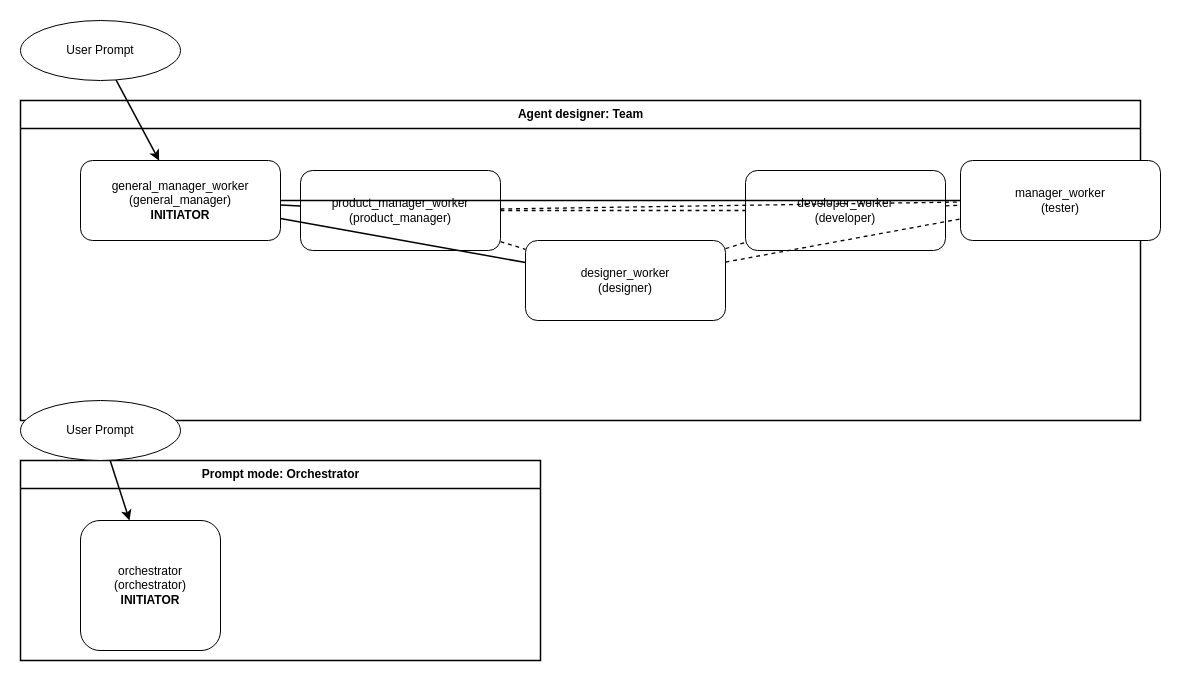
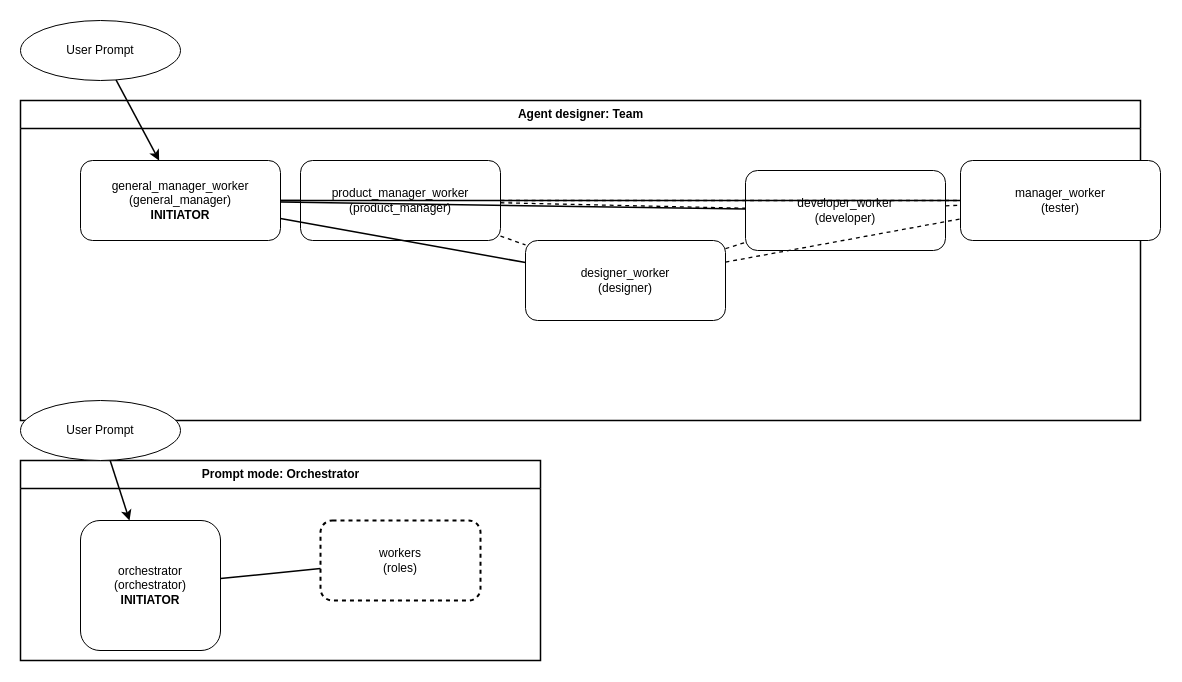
  <mxCell id="0" />
  <mxCell id="1" parent="0" />
  <mxCell id="2" value="Agent designer: Team" style="swimlane;html=1;align=center;verticalAlign=top;startSize=28;container=1;collapsible=0;rounded=0;strokeWidth=1.5;" vertex="1" parent="1"><mxGeometry x="20" y="100" width="1120" height="320" as="geometry" /></mxCell>
  <mxCell id="3" value="general_manager_worker&lt;br/&gt;(general_manager)&lt;br/&gt;&lt;b&gt;INITIATOR&lt;/b&gt;" style="shape=rect;rounded=1;whiteSpace=wrap;html=1;align=center;verticalAlign=middle;" vertex="1" parent="2"><mxGeometry x="60" y="60" width="200" height="80" as="geometry" /></mxCell>
- <mxCell id="4" value="product_manager_worker&lt;br/&gt;(product_manager)" style="shape=rect;rounded=1;whiteSpace=wrap;html=1;align=center;verticalAlign=middle;" vertex="1" parent="2"><mxGeometry x="280" y="70" width="200" height="80" as="geometry" /></mxCell>
+ <mxCell id="4" value="product_manager_worker&lt;br/&gt;(product_manager)" style="shape=rect;rounded=1;whiteSpace=wrap;html=1;align=center;verticalAlign=middle;" vertex="1" parent="2"><mxGeometry x="280" y="60" width="200" height="80" as="geometry" /></mxCell>
  <mxCell id="5" value="designer_worker&lt;br/&gt;(designer)" style="shape=rect;rounded=1;whiteSpace=wrap;html=1;align=center;verticalAlign=middle;" vertex="1" parent="2"><mxGeometry x="505" y="140" width="200" height="80" as="geometry" /></mxCell>
  <mxCell id="6" value="developer_worker&lt;br/&gt;(developer)" style="shape=rect;rounded=1;whiteSpace=wrap;html=1;align=center;verticalAlign=middle;" vertex="1" parent="2"><mxGeometry x="725" y="70" width="200" height="80" as="geometry" /></mxCell>
  <mxCell id="7" value="manager_worker&lt;br/&gt;(tester)" style="shape=rect;rounded=1;whiteSpace=wrap;html=1;align=center;verticalAlign=middle;" vertex="1" parent="2"><mxGeometry x="940" y="60" width="200" height="80" as="geometry" /></mxCell>
  <mxCell id="8" style="endArrow=none;strokeWidth=1.5;" edge="1" parent="2" source="3" target="4"><mxGeometry relative="1" as="geometry" /></mxCell>
  <mxCell id="9" style="endArrow=none;strokeWidth=1.5;" edge="1" parent="2" source="3" target="5"><mxGeometry relative="1" as="geometry" /></mxCell>
+ <mxCell id="10" style="endArrow=none;strokeWidth=1.5;" edge="1" parent="2" source="3" target="6"><mxGeometry relative="1" as="geometry" /></mxCell>
  <mxCell id="11" style="endArrow=none;strokeWidth=1.5;" edge="1" parent="2" source="3" target="7"><mxGeometry relative="1" as="geometry" /></mxCell>
  <mxCell id="12" style="endArrow=none;dashed=1;dashPattern=3 3;strokeWidth=1.3;" edge="1" parent="2" source="4" target="5"><mxGeometry relative="1" as="geometry" /></mxCell>
  <mxCell id="13" style="endArrow=none;dashed=1;dashPattern=3 3;strokeWidth=1.3;" edge="1" parent="2" source="4" target="6"><mxGeometry relative="1" as="geometry" /></mxCell>
  <mxCell id="14" style="endArrow=none;dashed=1;dashPattern=3 3;strokeWidth=1.3;" edge="1" parent="2" source="4" target="7"><mxGeometry relative="1" as="geometry" /></mxCell>
  <mxCell id="15" style="endArrow=none;dashed=1;dashPattern=3 3;strokeWidth=1.3;" edge="1" parent="2" source="5" target="6"><mxGeometry relative="1" as="geometry" /></mxCell>
  <mxCell id="16" style="endArrow=none;dashed=1;dashPattern=3 3;strokeWidth=1.3;" edge="1" parent="2" source="5" target="7"><mxGeometry relative="1" as="geometry" /></mxCell>
  <mxCell id="17" style="endArrow=none;dashed=1;dashPattern=3 3;strokeWidth=1.3;" edge="1" parent="2" source="6" target="7"><mxGeometry relative="1" as="geometry" /></mxCell>
  <mxCell id="18" value="Prompt mode: Orchestrator" style="swimlane;html=1;align=center;verticalAlign=top;startSize=28;container=1;collapsible=0;rounded=0;strokeWidth=1.5;" vertex="1" parent="1"><mxGeometry x="20" y="460" width="520" height="200" as="geometry" /></mxCell>
  <mxCell id="19" value="orchestrator&lt;br/&gt;(orchestrator)&lt;br/&gt;&lt;b&gt;INITIATOR&lt;/b&gt;" style="shape=rect;rounded=1;whiteSpace=wrap;html=1;align=center;verticalAlign=middle;" vertex="1" parent="18"><mxGeometry x="60" y="60" width="140" height="130" as="geometry" /></mxCell>
+ <mxCell id="20" value="workers&lt;br/&gt;(roles)" style="shape=rect;rounded=1;whiteSpace=wrap;html=1;align=center;verticalAlign=middle;dashed=1;dashPattern=2 2;strokeWidth=2;" vertex="1" parent="18"><mxGeometry x="300" y="60" width="160" height="80" as="geometry" /></mxCell>
+ <mxCell id="21" style="endArrow=none;strokeWidth=1.5;" edge="1" parent="18" source="19" target="20"><mxGeometry relative="1" as="geometry" /></mxCell>
  <mxCell id="22" value="User Prompt" style="ellipse;whiteSpace=wrap;html=1;align=center;verticalAlign=middle;" vertex="1" parent="1"><mxGeometry x="20" y="20" width="160" height="60" as="geometry" /></mxCell>
  <mxCell id="23" value="User Prompt" style="ellipse;whiteSpace=wrap;html=1;align=center;verticalAlign=middle;" vertex="1" parent="1"><mxGeometry x="20" y="400" width="160" height="60" as="geometry" /></mxCell>
  <mxCell id="24" style="endArrow=classic;strokeWidth=1.5;" edge="1" parent="1" source="22" target="3"><mxGeometry relative="1" as="geometry" /></mxCell>
  <mxCell id="25" style="endArrow=classic;strokeWidth=1.5;" edge="1" parent="1" source="23" target="19"><mxGeometry relative="1" as="geometry" /></mxCell>
